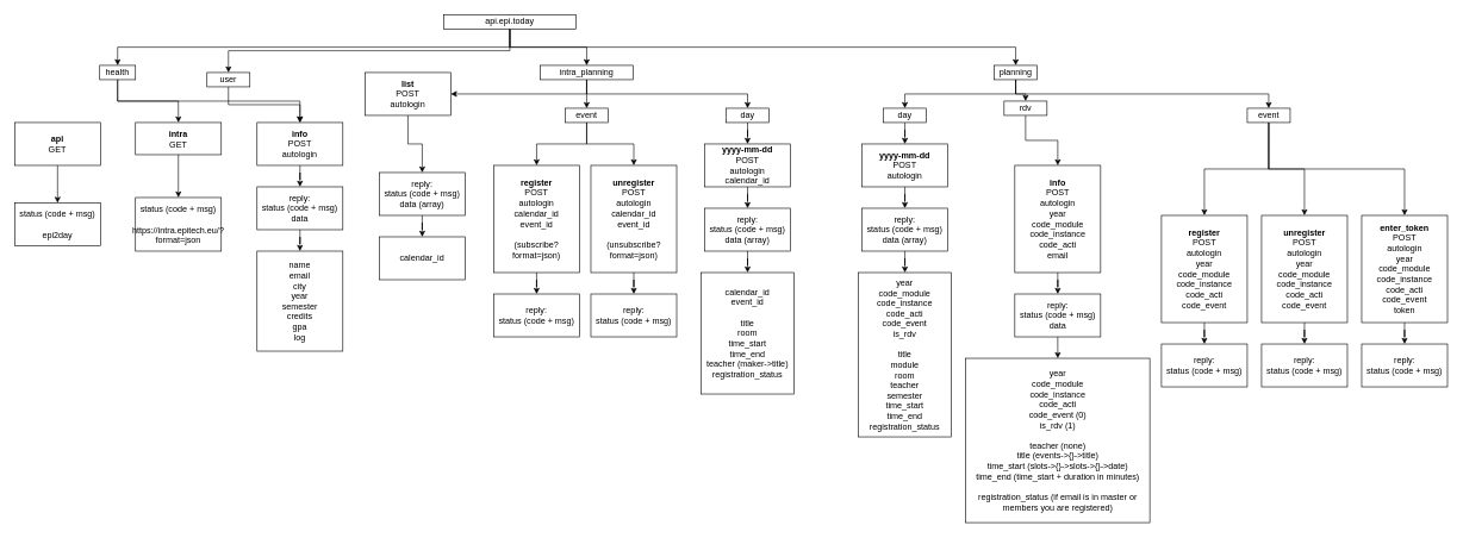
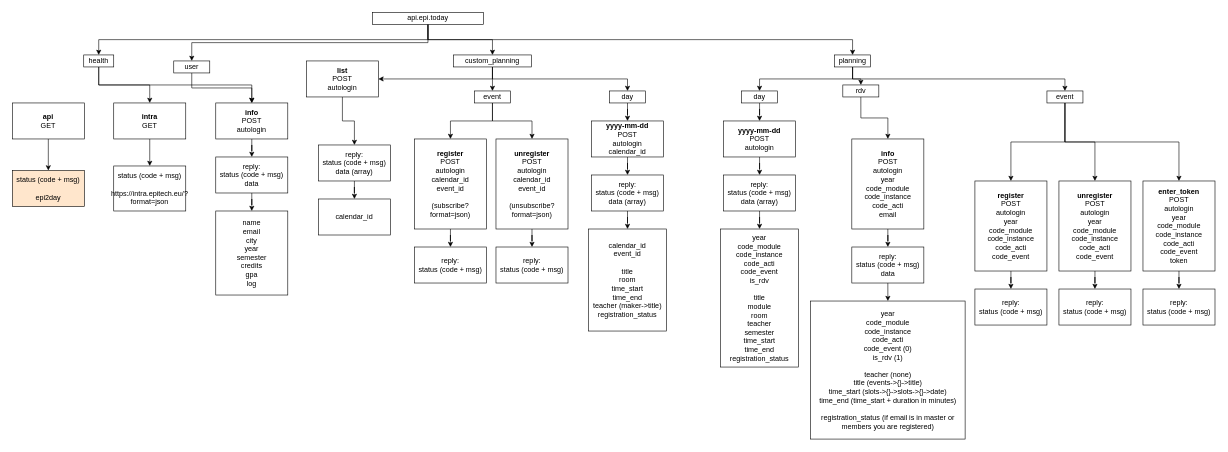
  <mxCell id="0" />
  <mxCell id="1" parent="0" />
  <mxCell id="2" style="edgeStyle=orthogonalEdgeStyle;rounded=0;orthogonalLoop=1;jettySize=auto;html=1;exitX=0.5;exitY=1;exitDx=0;exitDy=0;" parent="1" source="6" target="10" edge="1"><mxGeometry relative="1" as="geometry" /></mxCell>
  <mxCell id="3" style="edgeStyle=orthogonalEdgeStyle;rounded=0;orthogonalLoop=1;jettySize=auto;html=1;exitX=0.5;exitY=1;exitDx=0;exitDy=0;" parent="1" source="6" target="35" edge="1"><mxGeometry relative="1" as="geometry" /></mxCell>
  <mxCell id="4" style="edgeStyle=orthogonalEdgeStyle;rounded=0;orthogonalLoop=1;jettySize=auto;html=1;exitX=0.5;exitY=1;exitDx=0;exitDy=0;" parent="1" source="6" target="60" edge="1"><mxGeometry relative="1" as="geometry" /></mxCell>
  <mxCell id="5" style="edgeStyle=orthogonalEdgeStyle;rounded=0;orthogonalLoop=1;jettySize=auto;html=1;exitX=0.5;exitY=1;exitDx=0;exitDy=0;" edge="1" parent="1" source="6" target="72"><mxGeometry relative="1" as="geometry" /></mxCell>
  <mxCell id="6" value="api.epi.today" style="rounded=0;whiteSpace=wrap;html=1;" parent="1" vertex="1"><mxGeometry x="620" y="20" width="185" height="20" as="geometry" /></mxCell>
  <mxCell id="7" style="edgeStyle=orthogonalEdgeStyle;rounded=0;orthogonalLoop=1;jettySize=auto;html=1;exitX=0.5;exitY=1;exitDx=0;exitDy=0;" parent="1" source="8" target="12" edge="1"><mxGeometry relative="1" as="geometry" /></mxCell>
  <mxCell id="8" value="&lt;b&gt;info&lt;/b&gt;&lt;br&gt;POST&lt;br&gt;autologin" style="rounded=0;whiteSpace=wrap;html=1;" parent="1" vertex="1"><mxGeometry x="359" y="171" width="120" height="60" as="geometry" /></mxCell>
  <mxCell id="9" style="edgeStyle=orthogonalEdgeStyle;rounded=0;orthogonalLoop=1;jettySize=auto;html=1;exitX=0.5;exitY=1;exitDx=0;exitDy=0;" parent="1" source="10" target="8" edge="1"><mxGeometry relative="1" as="geometry" /></mxCell>
  <mxCell id="10" value="user" style="rounded=0;whiteSpace=wrap;html=1;" parent="1" vertex="1"><mxGeometry x="289" y="101" width="60" height="20" as="geometry" /></mxCell>
  <mxCell id="11" style="edgeStyle=orthogonalEdgeStyle;rounded=0;orthogonalLoop=1;jettySize=auto;html=1;exitX=0.5;exitY=1;exitDx=0;exitDy=0;" parent="1" source="12" target="13" edge="1"><mxGeometry relative="1" as="geometry" /></mxCell>
  <mxCell id="12" value="reply:&lt;br&gt;status (code + msg)&lt;br&gt;data" style="rounded=0;whiteSpace=wrap;html=1;" parent="1" vertex="1"><mxGeometry x="359" y="261" width="120" height="60" as="geometry" /></mxCell>
  <mxCell id="13" value="name&lt;br&gt;email&lt;br&gt;city&lt;br&gt;year&lt;br&gt;semester&lt;br&gt;credits&lt;br&gt;gpa&lt;br&gt;log" style="rounded=0;whiteSpace=wrap;html=1;" parent="1" vertex="1"><mxGeometry x="359" y="351" width="120" height="140" as="geometry" /></mxCell>
  <mxCell id="14" style="edgeStyle=orthogonalEdgeStyle;rounded=0;orthogonalLoop=1;jettySize=auto;html=1;exitX=0.5;exitY=1;exitDx=0;exitDy=0;" parent="1" source="17" target="24" edge="1"><mxGeometry relative="1" as="geometry" /></mxCell>
  <mxCell id="15" style="edgeStyle=orthogonalEdgeStyle;rounded=0;orthogonalLoop=1;jettySize=auto;html=1;exitX=0.5;exitY=1;exitDx=0;exitDy=0;" parent="1" source="17" target="27" edge="1"><mxGeometry relative="1" as="geometry" /></mxCell>
  <mxCell id="16" style="edgeStyle=orthogonalEdgeStyle;rounded=0;orthogonalLoop=1;jettySize=auto;html=1;exitX=0.5;exitY=1;exitDx=0;exitDy=0;" parent="1" source="17" target="30" edge="1"><mxGeometry relative="1" as="geometry" /></mxCell>
  <mxCell id="17" value="event" style="rounded=0;whiteSpace=wrap;html=1;" parent="1" vertex="1"><mxGeometry x="1743.83" y="151" width="60" height="20" as="geometry" /></mxCell>
  <mxCell id="18" style="edgeStyle=orthogonalEdgeStyle;rounded=0;orthogonalLoop=1;jettySize=auto;html=1;exitX=0.5;exitY=1;exitDx=0;exitDy=0;" parent="1" source="19" target="21" edge="1"><mxGeometry relative="1" as="geometry" /></mxCell>
  <mxCell id="19" value="&lt;b&gt;yyyy-mm-dd&lt;/b&gt;&lt;br&gt;POST&lt;br&gt;autologin" style="rounded=0;whiteSpace=wrap;html=1;" parent="1" vertex="1"><mxGeometry x="1205" y="201" width="120" height="60" as="geometry" /></mxCell>
  <mxCell id="20" style="edgeStyle=orthogonalEdgeStyle;rounded=0;orthogonalLoop=1;jettySize=auto;html=1;exitX=0.5;exitY=1;exitDx=0;exitDy=0;" parent="1" source="21" target="22" edge="1"><mxGeometry relative="1" as="geometry" /></mxCell>
  <mxCell id="21" value="reply:&lt;br&gt;status (code + msg)&lt;br&gt;data (array)" style="rounded=0;whiteSpace=wrap;html=1;" parent="1" vertex="1"><mxGeometry x="1205" y="291" width="120" height="60" as="geometry" /></mxCell>
  <mxCell id="22" value="year&lt;br&gt;code_module&lt;br&gt;code_instance&lt;br&gt;code_acti&lt;br&gt;code_event&lt;br&gt;is_rdv&lt;br&gt;&lt;br&gt;title&lt;br&gt;module&lt;br&gt;room&lt;br&gt;teacher&lt;br&gt;semester&lt;br&gt;time_start&lt;br&gt;time_end&lt;br&gt;registration_status" style="rounded=0;whiteSpace=wrap;html=1;" parent="1" vertex="1"><mxGeometry x="1200" y="381" width="130" height="230" as="geometry" /></mxCell>
  <mxCell id="23" style="edgeStyle=orthogonalEdgeStyle;rounded=0;orthogonalLoop=1;jettySize=auto;html=1;exitX=0.5;exitY=1;exitDx=0;exitDy=0;" parent="1" source="24" target="25" edge="1"><mxGeometry relative="1" as="geometry" /></mxCell>
  <mxCell id="24" value="&lt;b&gt;register&lt;/b&gt;&lt;br&gt;POST&lt;br&gt;autologin&lt;br&gt;year&lt;br&gt;code_module&lt;br&gt;code_instance&lt;br&gt;code_acti&lt;br&gt;code_event" style="rounded=0;whiteSpace=wrap;html=1;" parent="1" vertex="1"><mxGeometry x="1623.83" y="301" width="120" height="150" as="geometry" /></mxCell>
  <mxCell id="25" value="reply:&lt;br&gt;status (code + msg)" style="rounded=0;whiteSpace=wrap;html=1;" parent="1" vertex="1"><mxGeometry x="1623.83" y="481" width="120" height="60" as="geometry" /></mxCell>
  <mxCell id="26" style="edgeStyle=orthogonalEdgeStyle;rounded=0;orthogonalLoop=1;jettySize=auto;html=1;exitX=0.5;exitY=1;exitDx=0;exitDy=0;" parent="1" source="27" target="28" edge="1"><mxGeometry relative="1" as="geometry" /></mxCell>
  <mxCell id="27" value="&lt;b&gt;unregister&lt;/b&gt;&lt;br&gt;POST&lt;br&gt;autologin&lt;br&gt;year&lt;br&gt;code_module&lt;br&gt;code_instance&lt;br&gt;code_acti&lt;br&gt;code_event" style="rounded=0;whiteSpace=wrap;html=1;" parent="1" vertex="1"><mxGeometry x="1763.83" y="301" width="120" height="150" as="geometry" /></mxCell>
  <mxCell id="28" value="reply:&lt;br&gt;status (code + msg)" style="rounded=0;whiteSpace=wrap;html=1;" parent="1" vertex="1"><mxGeometry x="1763.83" y="481" width="120" height="60" as="geometry" /></mxCell>
  <mxCell id="29" style="edgeStyle=orthogonalEdgeStyle;rounded=0;orthogonalLoop=1;jettySize=auto;html=1;exitX=0.5;exitY=1;exitDx=0;exitDy=0;" parent="1" source="30" target="31" edge="1"><mxGeometry relative="1" as="geometry" /></mxCell>
  <mxCell id="30" value="&lt;b&gt;enter_token&lt;/b&gt;&lt;br&gt;POST&lt;br&gt;autologin&lt;br&gt;year&lt;br&gt;code_module&lt;br&gt;code_instance&lt;br&gt;code_acti&lt;br&gt;code_event&lt;br&gt;token" style="rounded=0;whiteSpace=wrap;html=1;" parent="1" vertex="1"><mxGeometry x="1903.83" y="301" width="120" height="150" as="geometry" /></mxCell>
  <mxCell id="31" value="reply:&lt;br&gt;status (code + msg)" style="rounded=0;whiteSpace=wrap;html=1;" parent="1" vertex="1"><mxGeometry x="1903.83" y="481" width="120" height="60" as="geometry" /></mxCell>
  <mxCell id="32" style="edgeStyle=orthogonalEdgeStyle;rounded=0;orthogonalLoop=1;jettySize=auto;html=1;exitX=0.5;exitY=1;exitDx=0;exitDy=0;" parent="1" source="35" target="47" edge="1"><mxGeometry relative="1" as="geometry" /></mxCell>
  <mxCell id="33" style="edgeStyle=orthogonalEdgeStyle;rounded=0;orthogonalLoop=1;jettySize=auto;html=1;exitX=0.5;exitY=1;exitDx=0;exitDy=0;" parent="1" source="35" target="37" edge="1"><mxGeometry relative="1" as="geometry" /></mxCell>
  <mxCell id="34" style="edgeStyle=orthogonalEdgeStyle;rounded=0;orthogonalLoop=1;jettySize=auto;html=1;exitX=0.5;exitY=1;exitDx=0;exitDy=0;" parent="1" source="35" target="17" edge="1"><mxGeometry relative="1" as="geometry" /></mxCell>
  <mxCell id="35" value="planning" style="rounded=0;whiteSpace=wrap;html=1;" parent="1" vertex="1"><mxGeometry x="1390" y="91" width="60" height="20" as="geometry" /></mxCell>
  <mxCell id="36" style="edgeStyle=orthogonalEdgeStyle;rounded=0;orthogonalLoop=1;jettySize=auto;html=1;exitX=0.5;exitY=1;exitDx=0;exitDy=0;" parent="1" source="37" target="39" edge="1"><mxGeometry relative="1" as="geometry" /></mxCell>
  <mxCell id="37" value="rdv" style="rounded=0;whiteSpace=wrap;html=1;" parent="1" vertex="1"><mxGeometry x="1403.75" y="141" width="60" height="20" as="geometry" /></mxCell>
  <mxCell id="38" style="edgeStyle=orthogonalEdgeStyle;rounded=0;orthogonalLoop=1;jettySize=auto;html=1;exitX=0.5;exitY=1;exitDx=0;exitDy=0;" parent="1" source="39" target="41" edge="1"><mxGeometry relative="1" as="geometry" /></mxCell>
  <mxCell id="39" value="&lt;b&gt;info&lt;/b&gt;&lt;br&gt;POST&lt;br&gt;autologin&lt;br&gt;year&lt;br&gt;code_module&lt;br&gt;code_instance&lt;br&gt;code_acti&lt;br&gt;email" style="rounded=0;whiteSpace=wrap;html=1;" parent="1" vertex="1"><mxGeometry x="1418.75" y="231" width="120" height="150" as="geometry" /></mxCell>
  <mxCell id="40" style="edgeStyle=orthogonalEdgeStyle;rounded=0;orthogonalLoop=1;jettySize=auto;html=1;exitX=0.5;exitY=1;exitDx=0;exitDy=0;" parent="1" source="41" target="69" edge="1"><mxGeometry relative="1" as="geometry" /></mxCell>
  <mxCell id="41" value="reply:&lt;br&gt;status (code + msg)&lt;br&gt;data" style="rounded=0;whiteSpace=wrap;html=1;" parent="1" vertex="1"><mxGeometry x="1418.75" y="411" width="120" height="60" as="geometry" /></mxCell>
  <mxCell id="42" style="edgeStyle=orthogonalEdgeStyle;rounded=0;orthogonalLoop=1;jettySize=auto;html=1;exitX=0.5;exitY=1;exitDx=0;exitDy=0;" parent="1" source="43" target="45" edge="1"><mxGeometry relative="1" as="geometry" /></mxCell>
  <mxCell id="43" value="&lt;b&gt;yyyy-mm-dd&lt;/b&gt;&lt;br&gt;POST&lt;br&gt;autologin&lt;br&gt;calendar_id" style="rounded=0;whiteSpace=wrap;html=1;" parent="1" vertex="1"><mxGeometry x="985" y="201" width="120" height="60" as="geometry" /></mxCell>
  <mxCell id="44" style="edgeStyle=orthogonalEdgeStyle;rounded=0;orthogonalLoop=1;jettySize=auto;html=1;exitX=0.5;exitY=1;exitDx=0;exitDy=0;" parent="1" source="45" target="50" edge="1"><mxGeometry relative="1" as="geometry" /></mxCell>
  <mxCell id="45" value="reply:&lt;br&gt;status (code + msg)&lt;br&gt;data (array)" style="rounded=0;whiteSpace=wrap;html=1;" parent="1" vertex="1"><mxGeometry x="985" y="291" width="120" height="60" as="geometry" /></mxCell>
  <mxCell id="46" style="edgeStyle=orthogonalEdgeStyle;rounded=0;orthogonalLoop=1;jettySize=auto;html=1;exitX=0.5;exitY=1;exitDx=0;exitDy=0;" parent="1" source="47" target="19" edge="1"><mxGeometry relative="1" as="geometry" /></mxCell>
  <mxCell id="47" value="day" style="rounded=0;whiteSpace=wrap;html=1;" parent="1" vertex="1"><mxGeometry x="1235" y="151" width="60" height="20" as="geometry" /></mxCell>
  <mxCell id="48" style="edgeStyle=orthogonalEdgeStyle;rounded=0;orthogonalLoop=1;jettySize=auto;html=1;exitX=0.5;exitY=1;exitDx=0;exitDy=0;" parent="1" source="49" target="43" edge="1"><mxGeometry relative="1" as="geometry" /></mxCell>
  <mxCell id="49" value="day" style="rounded=0;whiteSpace=wrap;html=1;" parent="1" vertex="1"><mxGeometry x="1015" y="151" width="60" height="20" as="geometry" /></mxCell>
  <mxCell id="50" value="calendar_id&lt;br&gt;event_id&lt;br&gt;&lt;br&gt;title&lt;br&gt;room&lt;br&gt;time_start&lt;br&gt;time_end&lt;br&gt;teacher (maker-&amp;gt;title)&lt;br&gt;registration_status" style="rounded=0;whiteSpace=wrap;html=1;" parent="1" vertex="1"><mxGeometry x="980" y="381" width="130" height="170" as="geometry" /></mxCell>
  <mxCell id="51" style="edgeStyle=orthogonalEdgeStyle;rounded=0;orthogonalLoop=1;jettySize=auto;html=1;exitX=0.5;exitY=1;exitDx=0;exitDy=0;" parent="1" source="52" target="53" edge="1"><mxGeometry relative="1" as="geometry" /></mxCell>
  <mxCell id="52" value="&lt;b&gt;register&lt;/b&gt;&lt;br&gt;POST&lt;br&gt;autologin&lt;br&gt;calendar_id&lt;br&gt;event_id&lt;br&gt;&lt;br&gt;(subscribe?format=json)" style="rounded=0;whiteSpace=wrap;html=1;" parent="1" vertex="1"><mxGeometry x="690" y="231" width="120" height="150" as="geometry" /></mxCell>
  <mxCell id="53" value="reply:&lt;br&gt;status (code + msg)" style="rounded=0;whiteSpace=wrap;html=1;" parent="1" vertex="1"><mxGeometry x="690" y="411" width="120" height="60" as="geometry" /></mxCell>
  <mxCell id="54" style="edgeStyle=orthogonalEdgeStyle;rounded=0;orthogonalLoop=1;jettySize=auto;html=1;exitX=0.5;exitY=1;exitDx=0;exitDy=0;" parent="1" source="55" target="56" edge="1"><mxGeometry relative="1" as="geometry" /></mxCell>
  <mxCell id="55" value="&lt;b&gt;unregister&lt;br&gt;&lt;/b&gt;POST&lt;br&gt;autologin&lt;br&gt;calendar_id&lt;br&gt;event_id&lt;br&gt;&lt;br&gt;(unsubscribe?format=json)" style="rounded=0;whiteSpace=wrap;html=1;" parent="1" vertex="1"><mxGeometry x="825.86" y="231" width="120" height="150" as="geometry" /></mxCell>
  <mxCell id="56" value="reply:&lt;br&gt;status (code + msg)" style="rounded=0;whiteSpace=wrap;html=1;" parent="1" vertex="1"><mxGeometry x="825.86" y="411" width="120" height="60" as="geometry" /></mxCell>
  <mxCell id="57" style="edgeStyle=orthogonalEdgeStyle;rounded=0;orthogonalLoop=1;jettySize=auto;html=1;exitX=0.5;exitY=1;exitDx=0;exitDy=0;" parent="1" source="60" target="62" edge="1"><mxGeometry relative="1" as="geometry" /></mxCell>
  <mxCell id="58" style="edgeStyle=orthogonalEdgeStyle;rounded=0;orthogonalLoop=1;jettySize=auto;html=1;exitX=0.5;exitY=1;exitDx=0;exitDy=0;" parent="1" source="60" target="49" edge="1"><mxGeometry relative="1" as="geometry" /></mxCell>
  <mxCell id="59" style="edgeStyle=orthogonalEdgeStyle;rounded=0;orthogonalLoop=1;jettySize=auto;html=1;exitX=0.5;exitY=1;exitDx=0;exitDy=0;" parent="1" source="60" target="65" edge="1"><mxGeometry relative="1" as="geometry" /></mxCell>
- <mxCell id="60" value="intra_planning" style="rounded=0;whiteSpace=wrap;html=1;" parent="1" vertex="1"><mxGeometry x="755" y="91" width="130" height="20" as="geometry" /></mxCell>
+ <mxCell id="60" value="custom_planning" style="rounded=0;whiteSpace=wrap;html=1;" parent="1" vertex="1"><mxGeometry x="755" y="91" width="130" height="20" as="geometry" /></mxCell>
  <mxCell id="61" style="edgeStyle=orthogonalEdgeStyle;rounded=0;orthogonalLoop=1;jettySize=auto;html=1;exitX=0.5;exitY=1;exitDx=0;exitDy=0;" parent="1" source="62" target="67" edge="1"><mxGeometry relative="1" as="geometry" /></mxCell>
  <mxCell id="62" value="&lt;b&gt;list&lt;/b&gt;&lt;br&gt;POST&lt;br&gt;autologin" style="rounded=0;whiteSpace=wrap;html=1;" parent="1" vertex="1"><mxGeometry x="510" y="101" width="120" height="60" as="geometry" /></mxCell>
  <mxCell id="63" style="edgeStyle=orthogonalEdgeStyle;rounded=0;orthogonalLoop=1;jettySize=auto;html=1;exitX=0.5;exitY=1;exitDx=0;exitDy=0;" parent="1" source="65" target="55" edge="1"><mxGeometry relative="1" as="geometry" /></mxCell>
  <mxCell id="64" style="edgeStyle=orthogonalEdgeStyle;rounded=0;orthogonalLoop=1;jettySize=auto;html=1;exitX=0.5;exitY=1;exitDx=0;exitDy=0;" parent="1" source="65" target="52" edge="1"><mxGeometry relative="1" as="geometry" /></mxCell>
  <mxCell id="65" value="event" style="rounded=0;whiteSpace=wrap;html=1;" parent="1" vertex="1"><mxGeometry x="790" y="151" width="60" height="20" as="geometry" /></mxCell>
  <mxCell id="66" style="edgeStyle=orthogonalEdgeStyle;rounded=0;orthogonalLoop=1;jettySize=auto;html=1;exitX=0.5;exitY=1;exitDx=0;exitDy=0;" parent="1" source="67" target="68" edge="1"><mxGeometry relative="1" as="geometry" /></mxCell>
  <mxCell id="67" value="reply:&lt;br&gt;status (code + msg)&lt;br&gt;data (array)" style="rounded=0;whiteSpace=wrap;html=1;" parent="1" vertex="1"><mxGeometry x="530" y="241" width="120" height="60" as="geometry" /></mxCell>
  <mxCell id="68" value="calendar_id" style="rounded=0;whiteSpace=wrap;html=1;" parent="1" vertex="1"><mxGeometry x="530" y="331" width="120" height="60" as="geometry" /></mxCell>
  <mxCell id="69" value="year&lt;br&gt;code_module&lt;br&gt;code_instance&lt;br&gt;code_acti&lt;br&gt;code_event (0)&lt;br&gt;is_rdv (1)&lt;br&gt;&lt;br&gt;teacher (none)&lt;br&gt;title (events-&amp;gt;{}-&amp;gt;title)&lt;br&gt;time_start (slots-&amp;gt;{}-&amp;gt;slots-&amp;gt;{}-&amp;gt;date)&lt;br&gt;time_end (time_start + duration in minutes)&lt;br&gt;&lt;br&gt;registration_status (if email is in master or members you are registered)" style="rounded=0;whiteSpace=wrap;html=1;" parent="1" vertex="1"><mxGeometry x="1350" y="501" width="257.5" height="230" as="geometry" /></mxCell>
  <mxCell id="70" style="edgeStyle=orthogonalEdgeStyle;rounded=0;orthogonalLoop=1;jettySize=auto;html=1;exitX=0.5;exitY=1;exitDx=0;exitDy=0;" edge="1" parent="1" source="72" target="75"><mxGeometry relative="1" as="geometry" /></mxCell>
  <mxCell id="71" style="edgeStyle=orthogonalEdgeStyle;rounded=0;orthogonalLoop=1;jettySize=auto;html=1;exitX=0.5;exitY=1;exitDx=0;exitDy=0;" edge="1" parent="1" source="72" target="8"><mxGeometry relative="1" as="geometry" /></mxCell>
  <mxCell id="72" value="health" style="rounded=0;whiteSpace=wrap;html=1;" vertex="1" parent="1"><mxGeometry x="139" y="91" width="50" height="20" as="geometry" /></mxCell>
  <mxCell id="73" value="status (code + msg)&lt;br&gt;&lt;br&gt;https://intra.epitech.eu/?format=json" style="rounded=0;whiteSpace=wrap;html=1;" vertex="1" parent="1"><mxGeometry x="189" y="276" width="120" height="75" as="geometry" /></mxCell>
  <mxCell id="74" style="edgeStyle=orthogonalEdgeStyle;rounded=0;orthogonalLoop=1;jettySize=auto;html=1;exitX=0.5;exitY=1;exitDx=0;exitDy=0;" edge="1" parent="1" source="75" target="73"><mxGeometry relative="1" as="geometry" /></mxCell>
- <mxCell id="75" value="&lt;b&gt;intra&lt;/b&gt;&lt;br&gt;GET" style="rounded=0;whiteSpace=wrap;html=1;" vertex="1" parent="1"><mxGeometry x="189" y="171" width="120" height="45" as="geometry" /></mxCell>
+ <mxCell id="75" value="&lt;b&gt;intra&lt;/b&gt;&lt;br&gt;GET" style="rounded=0;whiteSpace=wrap;html=1;" vertex="1" parent="1"><mxGeometry x="189" y="171" width="120" height="60" as="geometry" /></mxCell>
  <mxCell id="76" style="edgeStyle=orthogonalEdgeStyle;rounded=0;orthogonalLoop=1;jettySize=auto;html=1;exitX=0.5;exitY=1;exitDx=0;exitDy=0;" edge="1" parent="1" source="77" target="78"><mxGeometry relative="1" as="geometry" /></mxCell>
  <mxCell id="77" value="&lt;b&gt;api&lt;/b&gt;&lt;br&gt;GET" style="rounded=0;whiteSpace=wrap;html=1;" vertex="1" parent="1"><mxGeometry x="20" y="171" width="120" height="60" as="geometry" /></mxCell>
- <mxCell id="78" value="status (code + msg)&lt;br&gt;&lt;br&gt;epi2day" style="rounded=0;whiteSpace=wrap;html=1;" vertex="1" parent="1"><mxGeometry x="20" y="283.5" width="120" height="60" as="geometry" /></mxCell>
+ <mxCell id="78" value="status (code + msg)&lt;br&gt;&lt;br&gt;epi2day" style="rounded=0;whiteSpace=wrap;html=1;fillColor=#ffe6cc;" vertex="1" parent="1"><mxGeometry x="20" y="283.5" width="120" height="60" as="geometry" /></mxCell>
